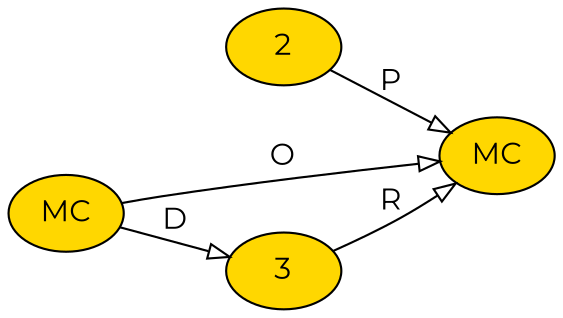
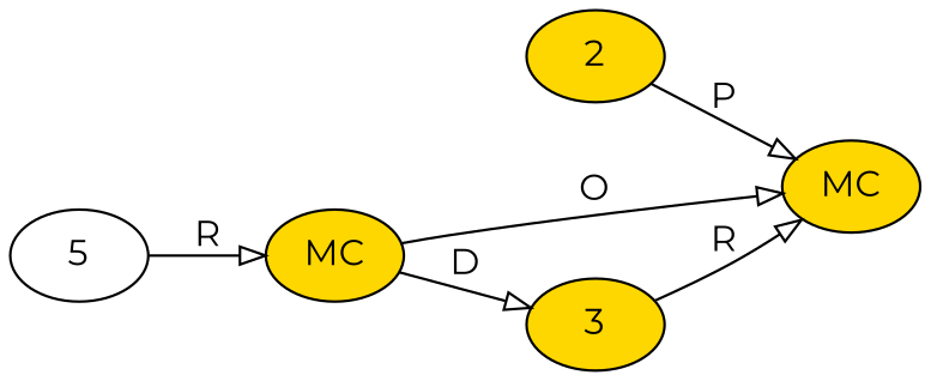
  digraph {
    fontname=Montserrat
    rankdir=LR
    node [fillcolor=gold fontname=Montserrat style=filled t=DurationField]
    edge [arrowhead=onormal fontname=Montserrat]
    n1 [l=290 label=MC s="add()"]
    2 [t=int v=1]
    3 [n=dummy_]
    n4 [l=290 label=MC s="hours()" t=Chronology]
+   5 [fillcolor=white n=dummy_ t=ISOChronology]
    2 -> n1 [label=P]
    3 -> n1 [label=R]
    n4 -> n1 [label=O]
    n4 -> 3 [label=D]
+   5 -> n4 [label=R]
  }
